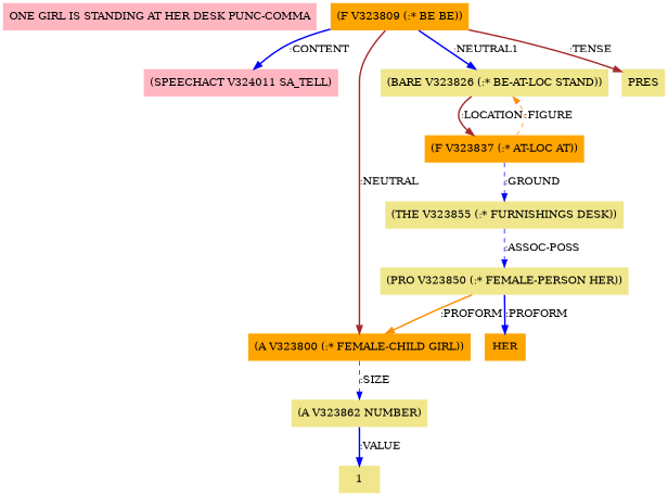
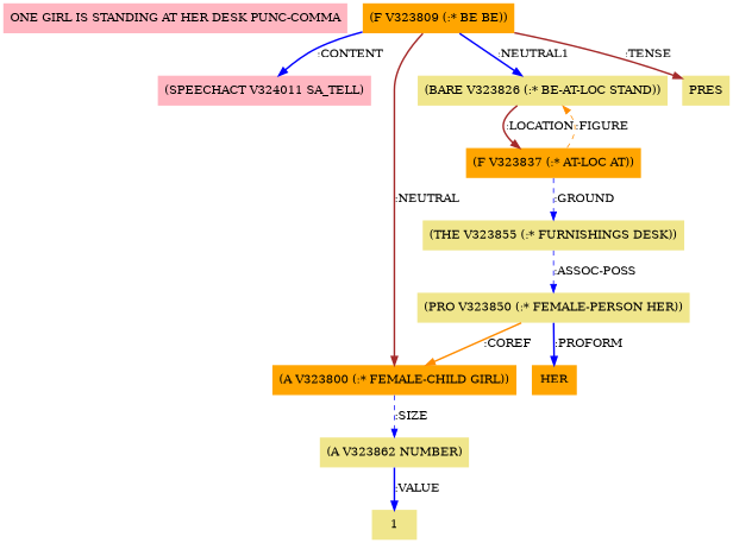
  digraph {
    node [color=deeppink fillcolor=khaki shape=none style=filled]
    edge [color=blue style=bold]
    "ONE GIRL IS STANDING AT HER DESK PUNC-COMMA" [fillcolor=lightpink]
    n2 [color=black fillcolor=lightpink label="(SPEECHACT V324011 SA_TELL)"]
    n3 [fillcolor=orange label="(F V323809 (:* BE BE))"]
    n4 [color=black fillcolor=orange label="(A V323800 (:* FEMALE-CHILD GIRL))"]
    n5 [label="(BARE V323826 (:* BE-AT-LOC STAND))"]
    n6 [label=PRES]
    n7 [label="(A V323862 NUMBER)"]
    n8 [color=black fillcolor=orange label="(F V323837 (:* AT-LOC AT))"]
    n9 [label=1]
    n10 [color=black label="(THE V323855 (:* FURNISHINGS DESK))"]
    n11 [label="(PRO V323850 (:* FEMALE-PERSON HER))"]
    n12 [color=black fillcolor=orange label=HER]
    n3 -> n2 [label=":CONTENT"]
    n3 -> n4 [color=brown label=":NEUTRAL"]
    n3 -> n5 [label=":NEUTRAL1"]
    n3 -> n6 [color=brown label=":TENSE"]
    n4 -> n7 [label=":SIZE" style=dashed]
    n5 -> n8 [color=brown label=":LOCATION"]
    n7 -> n9 [label=":VALUE"]
    n8 -> n5 [color=darkorange label=":FIGURE" style=dashed]
    n8 -> n10 [label=":GROUND" style=dashed]
    n10 -> n11 [label=":ASSOC-POSS" style=dashed]
-   n11 -> n4 [color=darkorange label=":PROFORM"]
+   n11 -> n4 [color=darkorange label=":COREF"]
    n11 -> n12 [label=":PROFORM"]
  }
